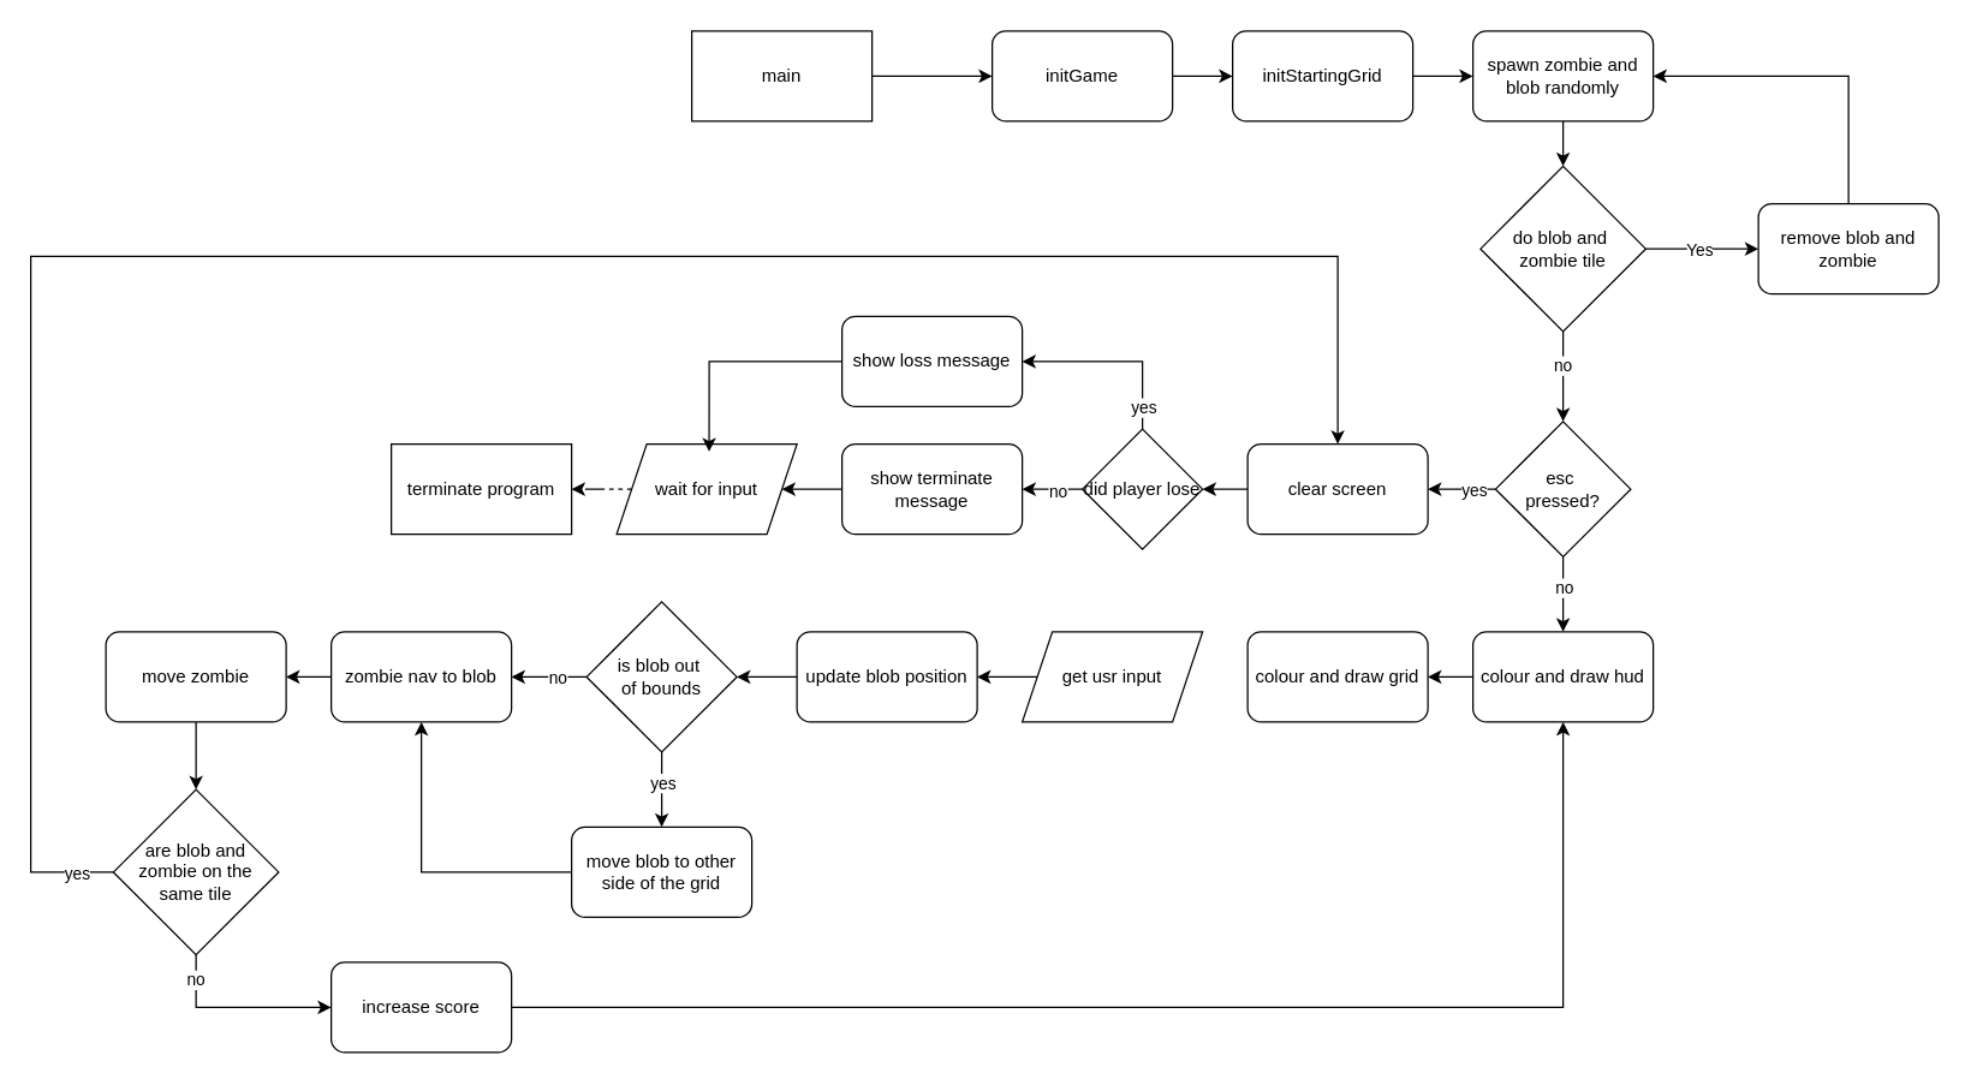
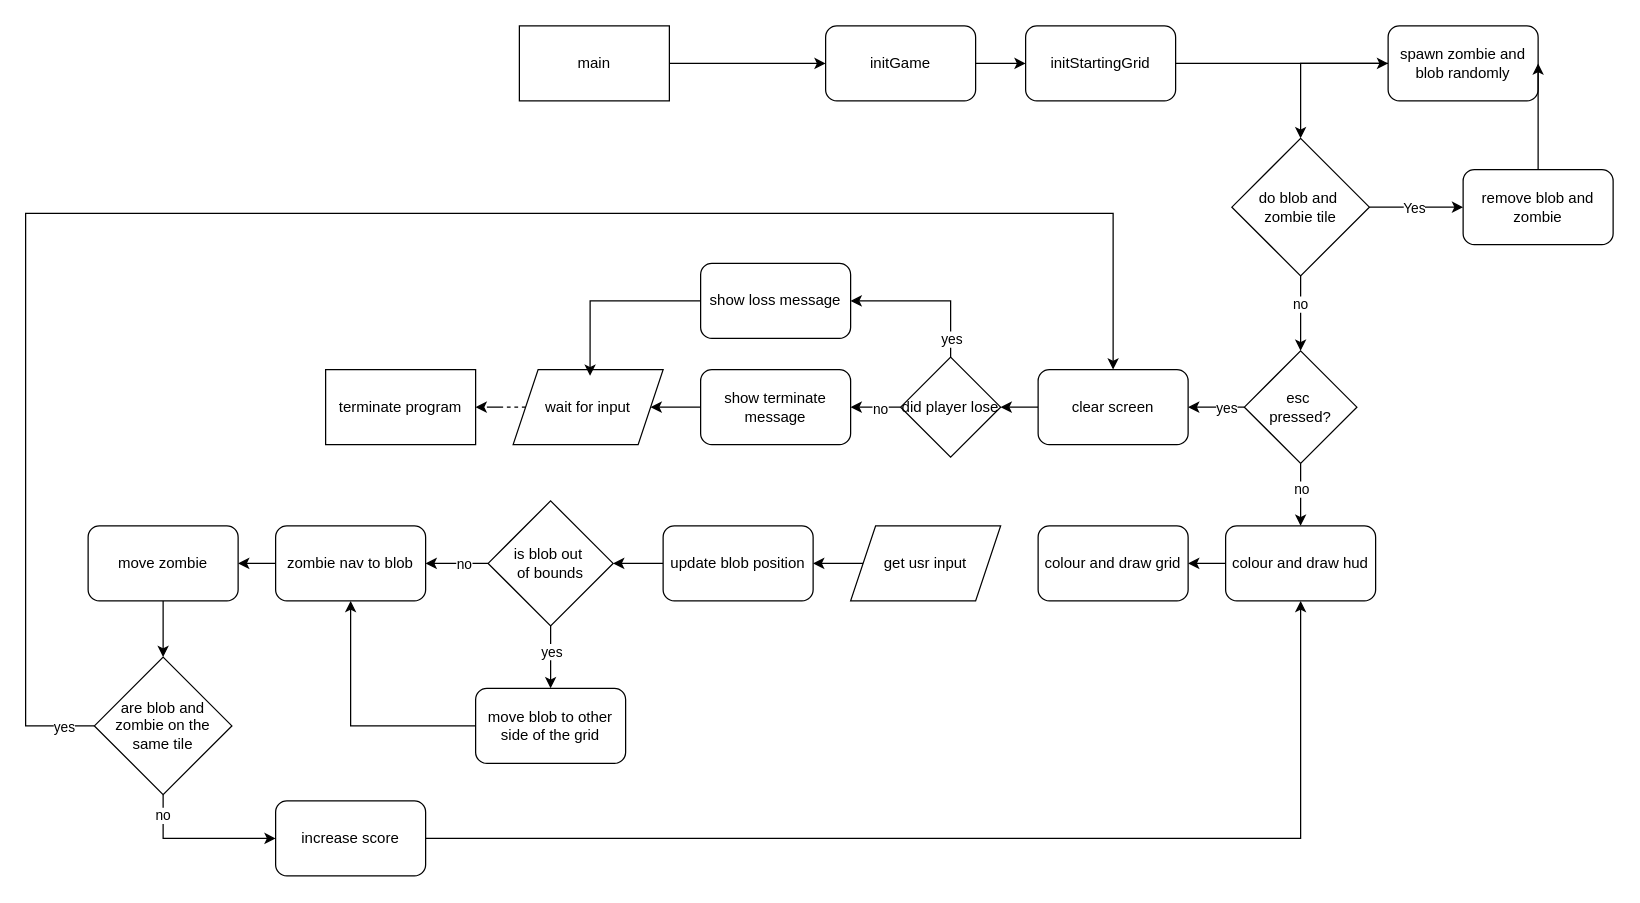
  <mxCell id="0" />
  <mxCell id="1" parent="0" />
  <mxCell id="2" style="edgeStyle=orthogonalEdgeStyle;rounded=0;orthogonalLoop=1;jettySize=auto;html=1;" parent="1" source="3" target="5" edge="1"><mxGeometry relative="1" as="geometry"><mxPoint x="620" y="50" as="targetPoint" /></mxGeometry></mxCell>
- <mxCell id="3" value="main" style="rounded=0;whiteSpace=wrap;html=1;" parent="1" vertex="1"><mxGeometry x="460" y="20" width="120" height="60" as="geometry" /></mxCell>
+ <mxCell id="3" value="main" style="rounded=0;whiteSpace=wrap;html=1;" parent="1" vertex="1"><mxGeometry x="415" y="20" width="120" height="60" as="geometry" /></mxCell>
  <mxCell id="4" style="edgeStyle=orthogonalEdgeStyle;rounded=0;orthogonalLoop=1;jettySize=auto;html=1;" parent="1" source="5" target="7" edge="1"><mxGeometry relative="1" as="geometry"><mxPoint x="850" y="50" as="targetPoint" /></mxGeometry></mxCell>
  <mxCell id="5" value="initGame" style="rounded=1;whiteSpace=wrap;html=1;" parent="1" vertex="1"><mxGeometry x="660" y="20" width="120" height="60" as="geometry" /></mxCell>
  <mxCell id="6" style="edgeStyle=orthogonalEdgeStyle;rounded=0;orthogonalLoop=1;jettySize=auto;html=1;entryX=0;entryY=0.5;entryDx=0;entryDy=0;" edge="1" parent="1" source="7" target="28"><mxGeometry relative="1" as="geometry" /></mxCell>
  <mxCell id="7" value="initStartingGrid" style="rounded=1;whiteSpace=wrap;html=1;" parent="1" vertex="1"><mxGeometry x="820" y="20" width="120" height="60" as="geometry" /></mxCell>
  <mxCell id="8" style="edgeStyle=orthogonalEdgeStyle;rounded=0;orthogonalLoop=1;jettySize=auto;html=1;entryX=1;entryY=0.5;entryDx=0;entryDy=0;" edge="1" parent="1" source="9" target="56"><mxGeometry relative="1" as="geometry" /></mxCell>
  <mxCell id="9" value="clear screen" style="rounded=1;whiteSpace=wrap;html=1;" parent="1" vertex="1"><mxGeometry x="830" y="295" width="120" height="60" as="geometry" /></mxCell>
  <mxCell id="10" style="edgeStyle=orthogonalEdgeStyle;rounded=0;orthogonalLoop=1;jettySize=auto;html=1;entryX=1;entryY=0.5;entryDx=0;entryDy=0;" parent="1" source="11" target="13" edge="1"><mxGeometry relative="1" as="geometry"><mxPoint x="530" y="325" as="targetPoint" /></mxGeometry></mxCell>
  <mxCell id="11" value="show terminate message" style="rounded=1;whiteSpace=wrap;html=1;" parent="1" vertex="1"><mxGeometry x="560" y="295" width="120" height="60" as="geometry" /></mxCell>
  <mxCell id="12" style="edgeStyle=orthogonalEdgeStyle;rounded=0;orthogonalLoop=1;jettySize=auto;html=1;entryX=1;entryY=0.5;entryDx=0;entryDy=0;dashed=1;" parent="1" source="13" target="14" edge="1"><mxGeometry relative="1" as="geometry"><mxPoint x="370" y="325" as="targetPoint" /></mxGeometry></mxCell>
  <mxCell id="13" value="wait for input" style="shape=parallelogram;perimeter=parallelogramPerimeter;whiteSpace=wrap;html=1;fixedSize=1;" parent="1" vertex="1"><mxGeometry x="410" y="295" width="120" height="60" as="geometry" /></mxCell>
  <mxCell id="14" value="terminate program" style="rounded=0;whiteSpace=wrap;html=1;" parent="1" vertex="1"><mxGeometry x="260" y="295" width="120" height="60" as="geometry" /></mxCell>
  <mxCell id="15" style="edgeStyle=orthogonalEdgeStyle;rounded=0;orthogonalLoop=1;jettySize=auto;html=1;entryX=1;entryY=0.5;entryDx=0;entryDy=0;" parent="1" source="19" target="9" edge="1"><mxGeometry relative="1" as="geometry" /></mxCell>
  <mxCell id="16" value="yes" style="edgeLabel;html=1;align=center;verticalAlign=middle;resizable=0;points=[];" parent="15" vertex="1" connectable="0"><mxGeometry x="-0.46" y="-1" relative="1" as="geometry"><mxPoint x="-3" y="1" as="offset" /></mxGeometry></mxCell>
  <mxCell id="17" style="edgeStyle=orthogonalEdgeStyle;rounded=0;orthogonalLoop=1;jettySize=auto;html=1;" parent="1" source="19" target="21" edge="1"><mxGeometry relative="1" as="geometry"><mxPoint x="1040" y="450" as="targetPoint" /></mxGeometry></mxCell>
  <mxCell id="18" value="no" style="edgeLabel;html=1;align=center;verticalAlign=middle;resizable=0;points=[];" parent="17" vertex="1" connectable="0"><mxGeometry x="-0.509" y="-1" relative="1" as="geometry"><mxPoint x="1" y="8" as="offset" /></mxGeometry></mxCell>
  <mxCell id="19" value="&lt;div&gt;esc&amp;nbsp;&lt;/div&gt;&lt;div&gt;pressed?&lt;/div&gt;" style="rhombus;whiteSpace=wrap;html=1;" parent="1" vertex="1"><mxGeometry x="995" y="280" width="90" height="90" as="geometry" /></mxCell>
  <mxCell id="20" style="edgeStyle=orthogonalEdgeStyle;rounded=0;orthogonalLoop=1;jettySize=auto;html=1;" parent="1" source="21" target="22" edge="1"><mxGeometry relative="1" as="geometry"><mxPoint x="920" y="450" as="targetPoint" /></mxGeometry></mxCell>
  <mxCell id="21" value="colour and draw hud" style="rounded=1;whiteSpace=wrap;html=1;" parent="1" vertex="1"><mxGeometry x="980" y="420" width="120" height="60" as="geometry" /></mxCell>
  <mxCell id="22" value="colour and draw grid" style="rounded=1;whiteSpace=wrap;html=1;" parent="1" vertex="1"><mxGeometry x="830" y="420" width="120" height="60" as="geometry" /></mxCell>
  <mxCell id="23" style="edgeStyle=orthogonalEdgeStyle;rounded=0;orthogonalLoop=1;jettySize=auto;html=1;" parent="1" source="24" target="26" edge="1"><mxGeometry relative="1" as="geometry" /></mxCell>
  <mxCell id="24" value="get usr input" style="shape=parallelogram;perimeter=parallelogramPerimeter;whiteSpace=wrap;html=1;fixedSize=1;" parent="1" vertex="1"><mxGeometry x="680" y="420" width="120" height="60" as="geometry" /></mxCell>
  <mxCell id="25" style="edgeStyle=orthogonalEdgeStyle;rounded=0;orthogonalLoop=1;jettySize=auto;html=1;entryX=1;entryY=0.5;entryDx=0;entryDy=0;" edge="1" parent="1" source="26" target="40"><mxGeometry relative="1" as="geometry" /></mxCell>
  <mxCell id="26" value="update blob position" style="rounded=1;whiteSpace=wrap;html=1;" parent="1" vertex="1"><mxGeometry x="530" y="420" width="120" height="60" as="geometry" /></mxCell>
  <mxCell id="27" style="edgeStyle=orthogonalEdgeStyle;rounded=0;orthogonalLoop=1;jettySize=auto;html=1;entryX=0.5;entryY=0;entryDx=0;entryDy=0;" edge="1" parent="1" source="28" target="33"><mxGeometry relative="1" as="geometry" /></mxCell>
- <mxCell id="28" value="spawn zombie and blob randomly" style="rounded=1;whiteSpace=wrap;html=1;" vertex="1" parent="1"><mxGeometry x="980" y="20" width="120" height="60" as="geometry" /></mxCell>
+ <mxCell id="28" value="spawn zombie and blob randomly" style="rounded=1;whiteSpace=wrap;html=1;" vertex="1" parent="1"><mxGeometry x="1110" y="20" width="120" height="60" as="geometry" /></mxCell>
  <mxCell id="29" style="edgeStyle=orthogonalEdgeStyle;rounded=0;orthogonalLoop=1;jettySize=auto;html=1;entryX=0;entryY=0.5;entryDx=0;entryDy=0;" edge="1" parent="1" source="33" target="35"><mxGeometry relative="1" as="geometry" /></mxCell>
  <mxCell id="30" value="Yes" style="edgeLabel;html=1;align=center;verticalAlign=middle;resizable=0;points=[];" vertex="1" connectable="0" parent="29"><mxGeometry x="-0.157" y="1" relative="1" as="geometry"><mxPoint x="3" y="1" as="offset" /></mxGeometry></mxCell>
  <mxCell id="31" style="edgeStyle=orthogonalEdgeStyle;rounded=0;orthogonalLoop=1;jettySize=auto;html=1;entryX=0.5;entryY=0;entryDx=0;entryDy=0;" edge="1" parent="1" source="33" target="19"><mxGeometry relative="1" as="geometry" /></mxCell>
  <mxCell id="32" value="no" style="edgeLabel;html=1;align=center;verticalAlign=middle;resizable=0;points=[];" vertex="1" connectable="0" parent="31"><mxGeometry x="-0.26" y="-1" relative="1" as="geometry"><mxPoint as="offset" /></mxGeometry></mxCell>
  <mxCell id="33" value="&lt;div&gt;do blob and&amp;nbsp;&lt;/div&gt;&lt;div&gt;zombie tile&lt;/div&gt;" style="rhombus;whiteSpace=wrap;html=1;" vertex="1" parent="1"><mxGeometry x="985" y="110" width="110" height="110" as="geometry" /></mxCell>
  <mxCell id="34" style="edgeStyle=orthogonalEdgeStyle;rounded=0;orthogonalLoop=1;jettySize=auto;html=1;entryX=1;entryY=0.5;entryDx=0;entryDy=0;" edge="1" parent="1" source="35" target="28"><mxGeometry relative="1" as="geometry"><Array as="points"><mxPoint x="1230" y="50" /></Array></mxGeometry></mxCell>
  <mxCell id="35" value="remove blob and zombie" style="rounded=1;whiteSpace=wrap;html=1;" vertex="1" parent="1"><mxGeometry x="1170" y="135" width="120" height="60" as="geometry" /></mxCell>
  <mxCell id="36" style="edgeStyle=orthogonalEdgeStyle;rounded=0;orthogonalLoop=1;jettySize=auto;html=1;" edge="1" parent="1" source="40" target="42"><mxGeometry relative="1" as="geometry" /></mxCell>
  <mxCell id="37" value="yes" style="edgeLabel;html=1;align=center;verticalAlign=middle;resizable=0;points=[];" vertex="1" connectable="0" parent="36"><mxGeometry x="-0.032" y="-1" relative="1" as="geometry"><mxPoint x="1" y="-4" as="offset" /></mxGeometry></mxCell>
  <mxCell id="38" style="edgeStyle=orthogonalEdgeStyle;rounded=0;orthogonalLoop=1;jettySize=auto;html=1;entryX=1;entryY=0.5;entryDx=0;entryDy=0;" edge="1" parent="1" source="40" target="44"><mxGeometry relative="1" as="geometry" /></mxCell>
  <mxCell id="39" value="no" style="edgeLabel;html=1;align=center;verticalAlign=middle;resizable=0;points=[];" vertex="1" connectable="0" parent="38"><mxGeometry x="-0.276" y="-1" relative="1" as="geometry"><mxPoint x="-2" y="1" as="offset" /></mxGeometry></mxCell>
  <mxCell id="40" value="&lt;div&gt;is blob out&amp;nbsp;&lt;/div&gt;&lt;div&gt;of bounds&lt;/div&gt;" style="rhombus;whiteSpace=wrap;html=1;" vertex="1" parent="1"><mxGeometry x="390" y="400" width="100" height="100" as="geometry" /></mxCell>
  <mxCell id="41" style="edgeStyle=orthogonalEdgeStyle;rounded=0;orthogonalLoop=1;jettySize=auto;html=1;entryX=0.5;entryY=1;entryDx=0;entryDy=0;" edge="1" parent="1" source="42" target="44"><mxGeometry relative="1" as="geometry" /></mxCell>
  <mxCell id="42" value="move blob to other side of the grid" style="rounded=1;whiteSpace=wrap;html=1;" vertex="1" parent="1"><mxGeometry x="380" y="550" width="120" height="60" as="geometry" /></mxCell>
  <mxCell id="43" style="edgeStyle=orthogonalEdgeStyle;rounded=0;orthogonalLoop=1;jettySize=auto;html=1;" edge="1" parent="1" source="44" target="46"><mxGeometry relative="1" as="geometry"><mxPoint x="160" y="450" as="targetPoint" /></mxGeometry></mxCell>
  <mxCell id="44" value="zombie nav to blob" style="rounded=1;whiteSpace=wrap;html=1;" vertex="1" parent="1"><mxGeometry x="220" y="420" width="120" height="60" as="geometry" /></mxCell>
  <mxCell id="45" style="edgeStyle=orthogonalEdgeStyle;rounded=0;orthogonalLoop=1;jettySize=auto;html=1;" edge="1" parent="1" source="46" target="51"><mxGeometry relative="1" as="geometry" /></mxCell>
  <mxCell id="46" value="move zombie" style="rounded=1;whiteSpace=wrap;html=1;" vertex="1" parent="1"><mxGeometry x="70" y="420" width="120" height="60" as="geometry" /></mxCell>
  <mxCell id="47" style="edgeStyle=orthogonalEdgeStyle;rounded=0;orthogonalLoop=1;jettySize=auto;html=1;endArrow=classic;endFill=1;entryX=0.5;entryY=0;entryDx=0;entryDy=0;" edge="1" parent="1" source="51" target="9"><mxGeometry relative="1" as="geometry"><mxPoint x="20" y="150" as="targetPoint" /><Array as="points"><mxPoint x="20" y="580" /><mxPoint x="20" y="170" /><mxPoint x="890" y="170" /></Array></mxGeometry></mxCell>
  <mxCell id="48" value="yes" style="edgeLabel;html=1;align=center;verticalAlign=middle;resizable=0;points=[];" vertex="1" connectable="0" parent="47"><mxGeometry x="-0.773" y="4" relative="1" as="geometry"><mxPoint x="34" y="111" as="offset" /></mxGeometry></mxCell>
  <mxCell id="49" style="edgeStyle=orthogonalEdgeStyle;rounded=0;orthogonalLoop=1;jettySize=auto;html=1;entryX=0;entryY=0.5;entryDx=0;entryDy=0;" edge="1" parent="1" source="51" target="60"><mxGeometry relative="1" as="geometry"><Array as="points"><mxPoint x="130" y="670" /></Array></mxGeometry></mxCell>
  <mxCell id="50" value="no" style="edgeLabel;html=1;align=center;verticalAlign=middle;resizable=0;points=[];" vertex="1" connectable="0" parent="49"><mxGeometry x="-0.739" y="-1" relative="1" as="geometry"><mxPoint as="offset" /></mxGeometry></mxCell>
  <mxCell id="51" value="are blob and zombie on the same tile" style="rhombus;whiteSpace=wrap;html=1;" vertex="1" parent="1"><mxGeometry x="75" y="525" width="110" height="110" as="geometry" /></mxCell>
  <mxCell id="52" style="edgeStyle=orthogonalEdgeStyle;rounded=0;orthogonalLoop=1;jettySize=auto;html=1;entryX=1;entryY=0.5;entryDx=0;entryDy=0;" edge="1" parent="1" source="56" target="57"><mxGeometry relative="1" as="geometry"><mxPoint x="720" y="220" as="targetPoint" /><Array as="points"><mxPoint x="760" y="240" /></Array></mxGeometry></mxCell>
  <mxCell id="53" value="yes" style="edgeLabel;html=1;align=center;verticalAlign=middle;resizable=0;points=[];" vertex="1" connectable="0" parent="52"><mxGeometry x="-0.16" y="1" relative="1" as="geometry"><mxPoint x="8" y="29" as="offset" /></mxGeometry></mxCell>
  <mxCell id="54" style="edgeStyle=orthogonalEdgeStyle;rounded=0;orthogonalLoop=1;jettySize=auto;html=1;entryX=1;entryY=0.5;entryDx=0;entryDy=0;" edge="1" parent="1" source="56" target="11"><mxGeometry relative="1" as="geometry" /></mxCell>
  <mxCell id="55" value="no" style="edgeLabel;html=1;align=center;verticalAlign=middle;resizable=0;points=[];" vertex="1" connectable="0" parent="54"><mxGeometry x="-0.161" y="1" relative="1" as="geometry"><mxPoint as="offset" /></mxGeometry></mxCell>
  <mxCell id="56" value="did player lose" style="rhombus;whiteSpace=wrap;html=1;" vertex="1" parent="1"><mxGeometry x="720" y="285" width="80" height="80" as="geometry" /></mxCell>
  <mxCell id="57" value="show loss message" style="rounded=1;whiteSpace=wrap;html=1;" vertex="1" parent="1"><mxGeometry x="560" y="210" width="120" height="60" as="geometry" /></mxCell>
  <mxCell id="58" style="edgeStyle=orthogonalEdgeStyle;rounded=0;orthogonalLoop=1;jettySize=auto;html=1;entryX=0.513;entryY=0.083;entryDx=0;entryDy=0;entryPerimeter=0;" edge="1" parent="1" source="57" target="13"><mxGeometry relative="1" as="geometry" /></mxCell>
  <mxCell id="59" style="edgeStyle=orthogonalEdgeStyle;rounded=0;orthogonalLoop=1;jettySize=auto;html=1;" edge="1" parent="1" source="60" target="21"><mxGeometry relative="1" as="geometry" /></mxCell>
  <mxCell id="60" value="increase score" style="rounded=1;whiteSpace=wrap;html=1;" vertex="1" parent="1"><mxGeometry x="220" y="640" width="120" height="60" as="geometry" /></mxCell>
